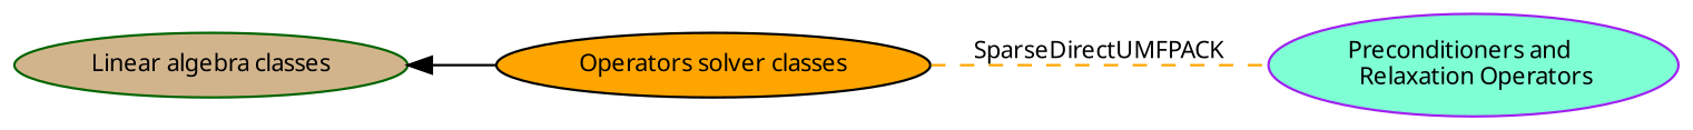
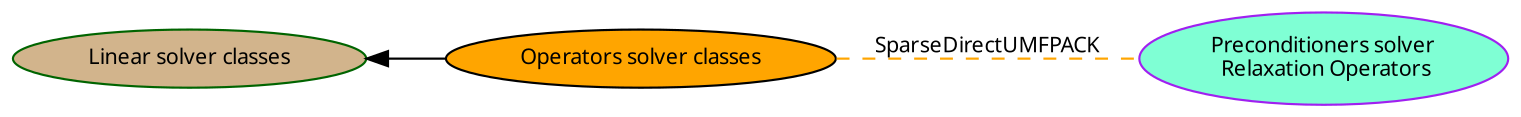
  digraph {
    fontname="Noto Sans"
    rankdir=LR
    node [fontname="Noto Sans" fontsize=10 shape=ellipse style=filled]
    edge [fontname="Noto Sans" fontsize=10 labelfontname=Helvetica labelfontsize=10 shape=plaintext]
-   n1 [color=darkgreen fillcolor=tan height=0.2 label="Linear algebra classes" width=0.4]
+   n1 [color=darkgreen fillcolor=tan height=0.2 label="Linear solver classes" width=0.4]
    n2 [color=black fillcolor=orange fontcolor=black height=0.2 label="Operators solver classes" width=0.4]
-   n3 [color=purple fillcolor=aquamarine height=0.2 label="Preconditioners and\l Relaxation Operators" width=0.4]
+   n3 [color=purple fillcolor=aquamarine height=0.2 label="Preconditioners solver\l Relaxation Operators" width=0.4]
    n1 -> n2 [dir=back style=solid]
    n2 -> n3 [color=orange dir=none label=SparseDirectUMFPACK style=dashed]
  }
